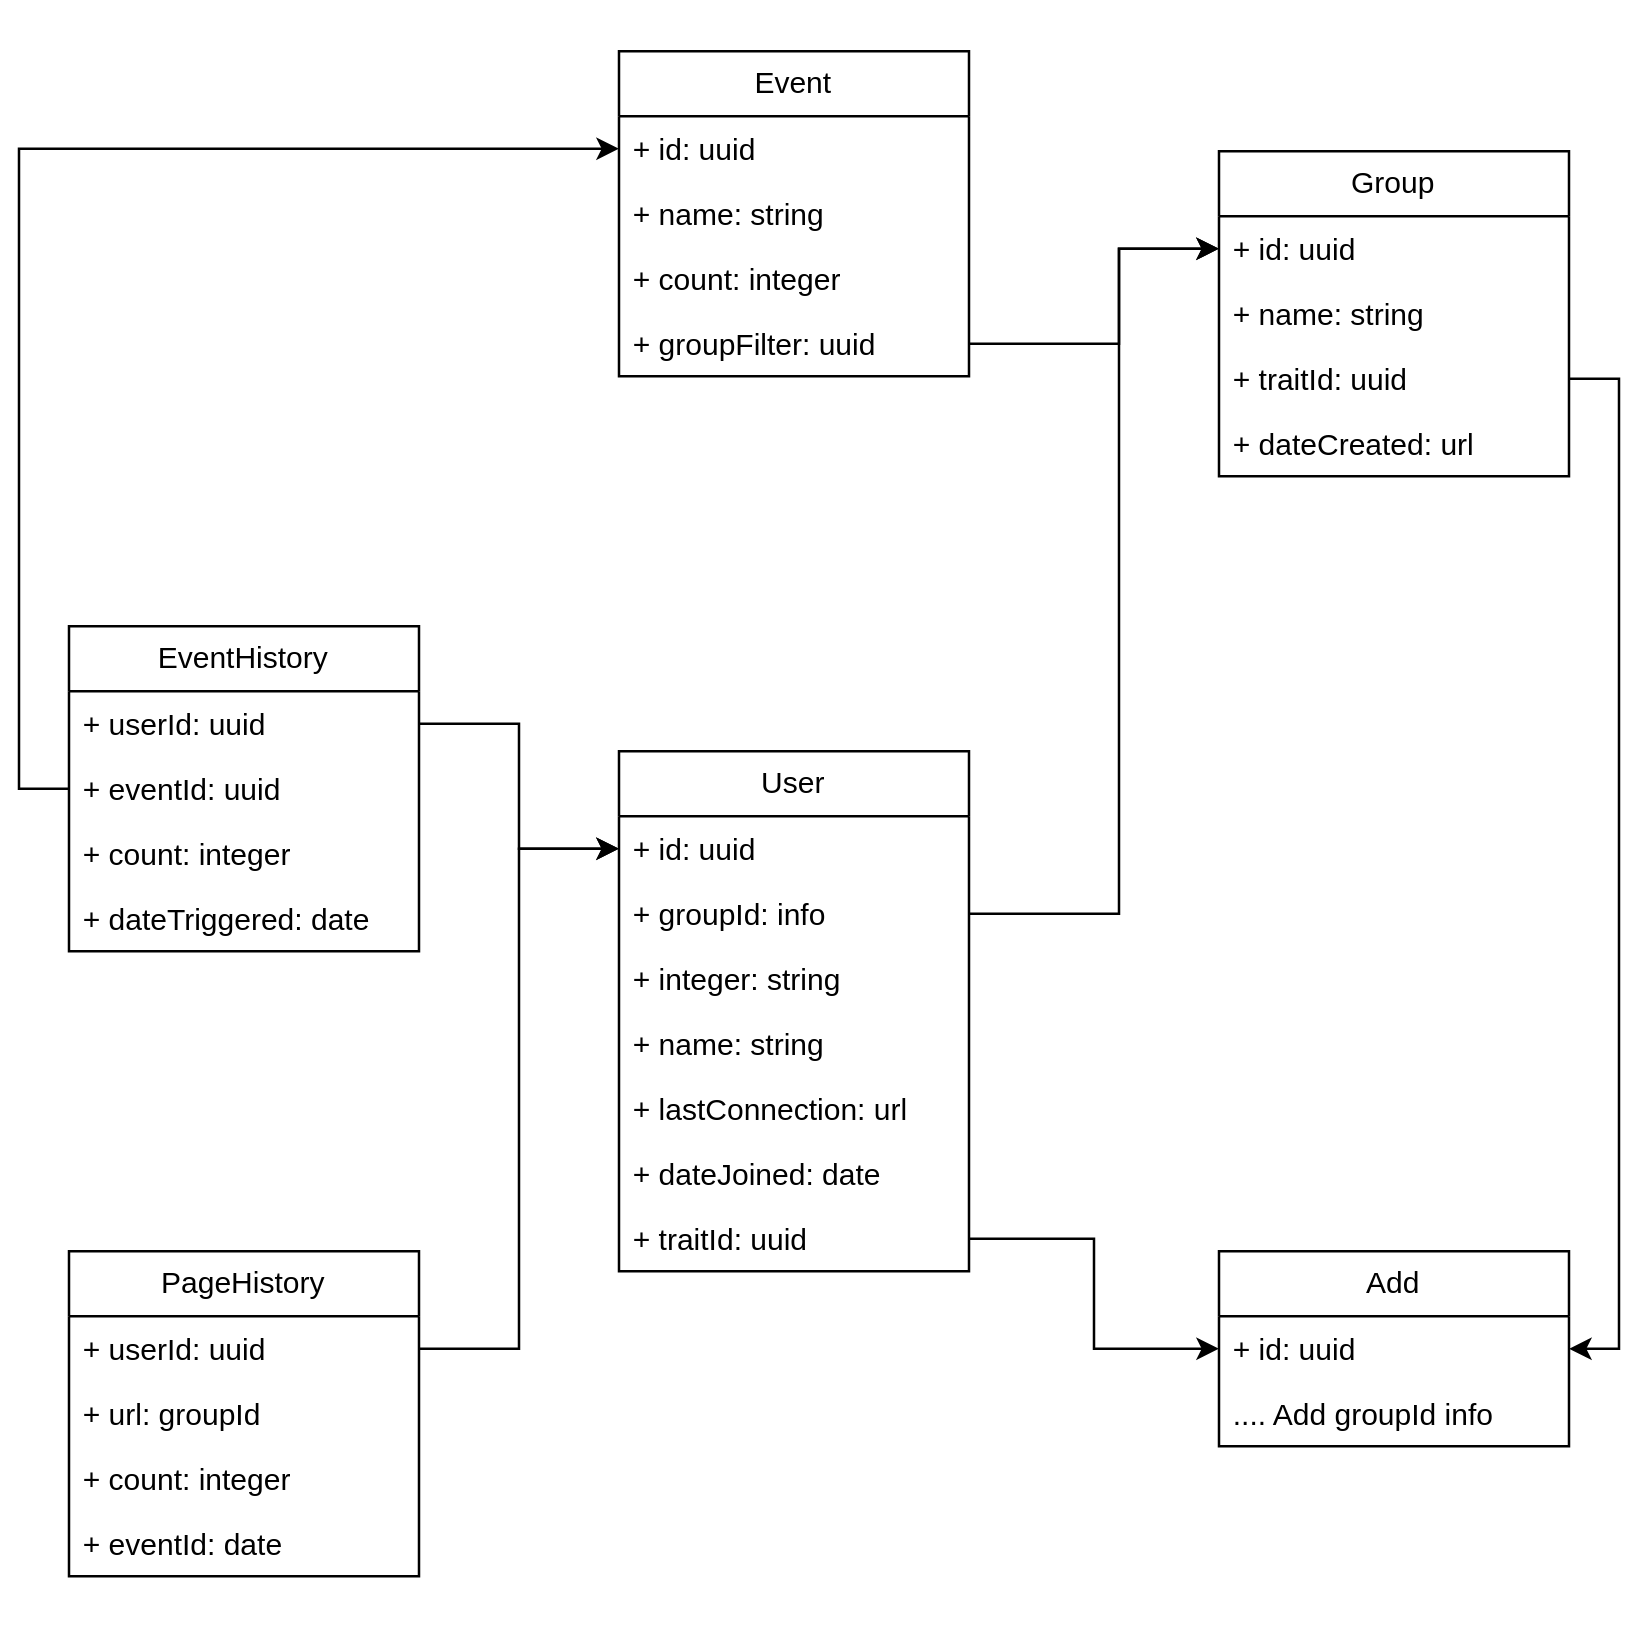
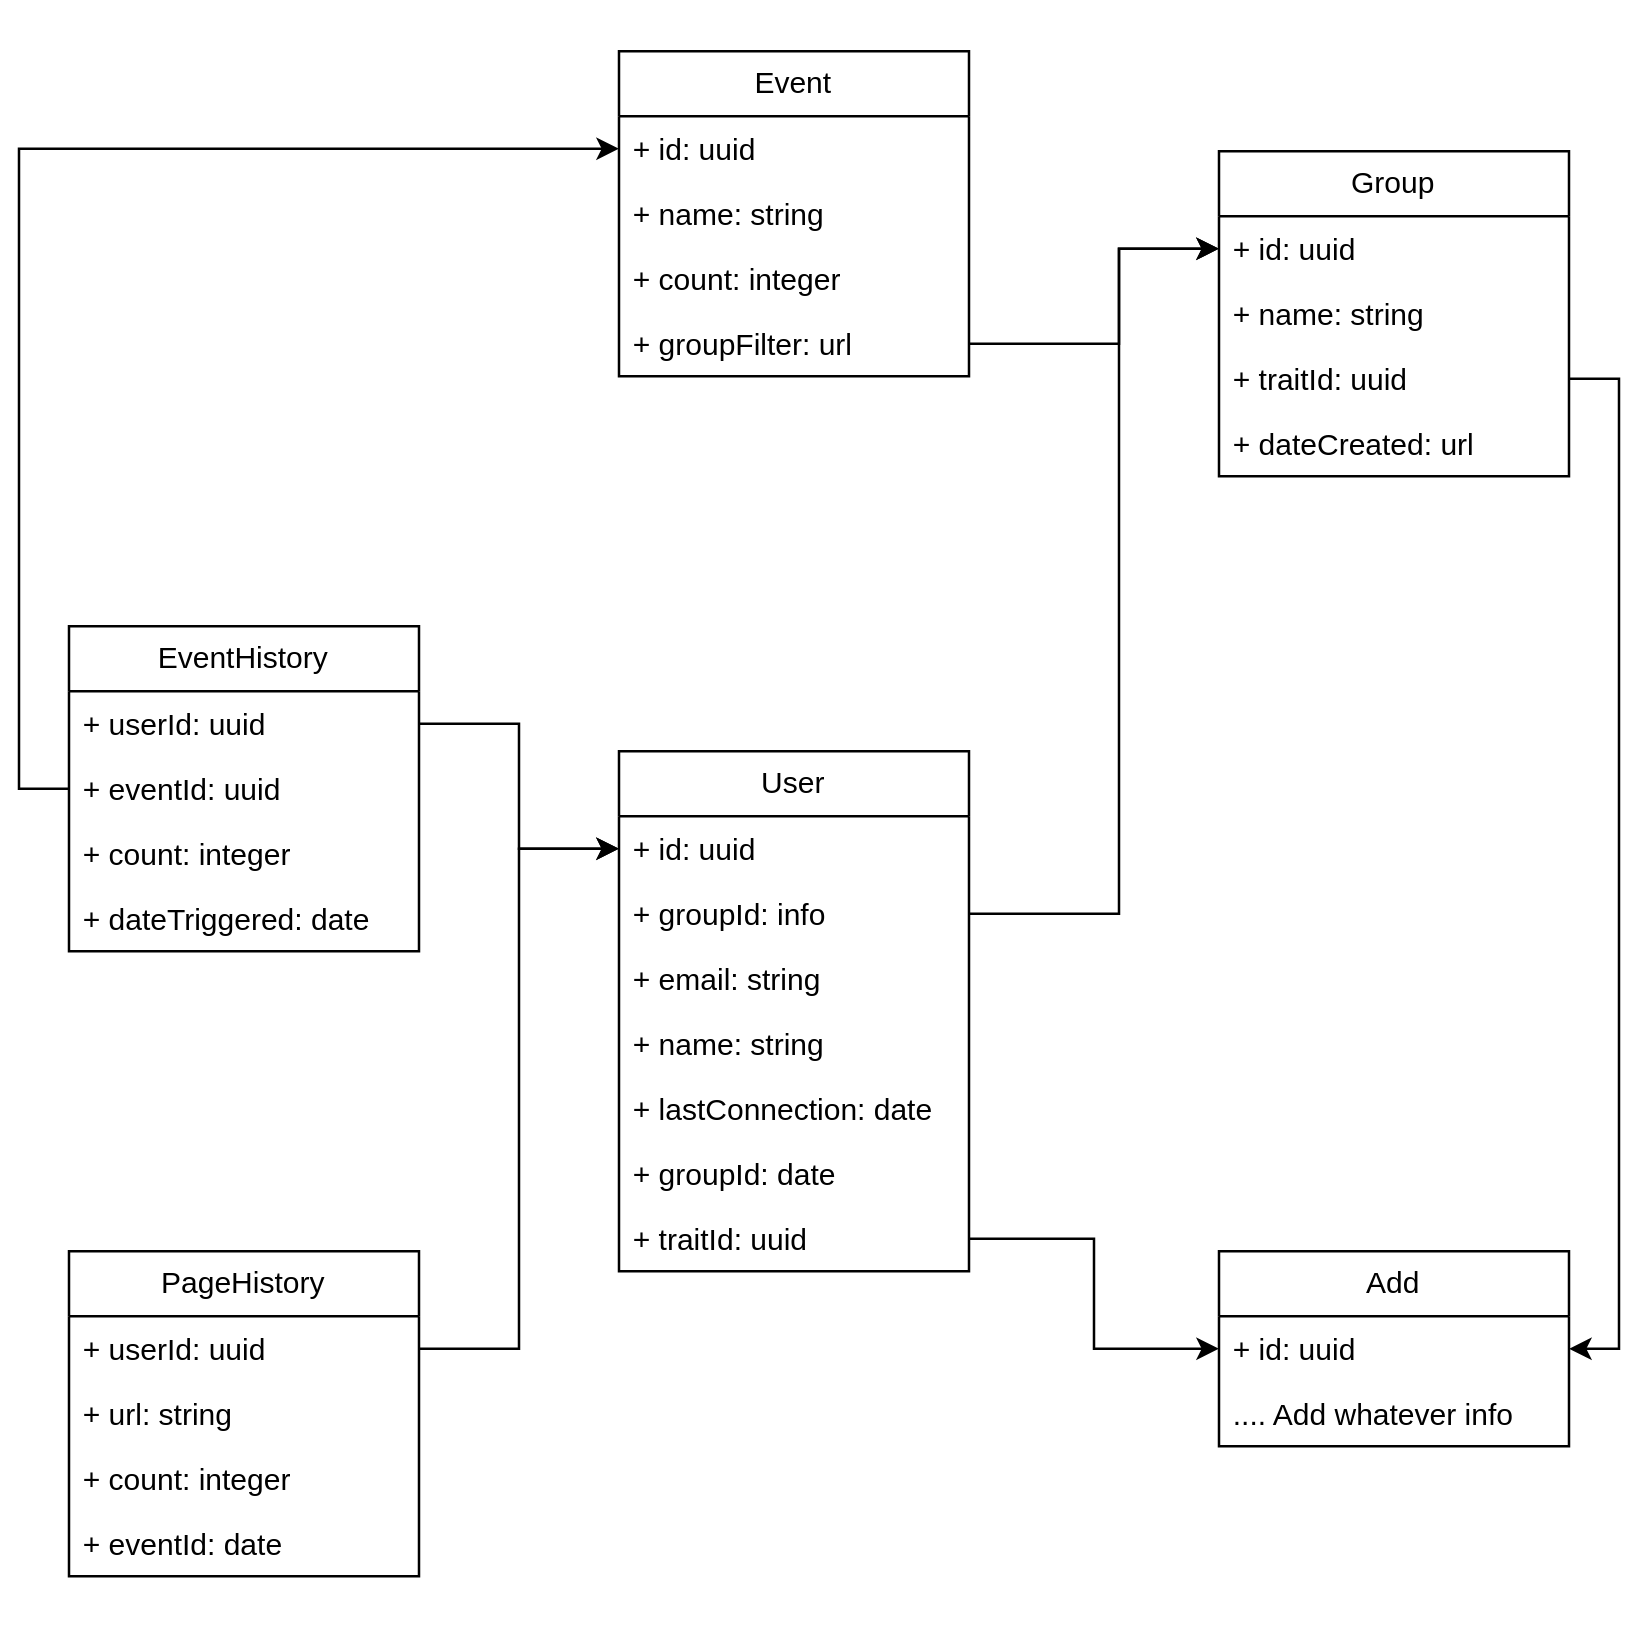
  <mxCell id="0" />
  <mxCell id="1" parent="0" />
  <mxCell id="2" value="User" style="swimlane;fontStyle=0;childLayout=stackLayout;horizontal=1;startSize=26;fillColor=none;horizontalStack=0;resizeParent=1;resizeParentMax=0;resizeLast=0;collapsible=1;marginBottom=0;whiteSpace=wrap;html=1;" vertex="1" parent="1"><mxGeometry x="240" y="300" width="140" height="208" as="geometry"><mxRectangle x="320" y="200" width="70" height="30" as="alternateBounds" /></mxGeometry></mxCell>
  <mxCell id="3" value="+ id: uuid" style="text;strokeColor=none;fillColor=none;align=left;verticalAlign=top;spacingLeft=4;spacingRight=4;overflow=hidden;rotatable=0;points=[[0,0.5],[1,0.5]];portConstraint=eastwest;whiteSpace=wrap;html=1;" vertex="1" parent="2"><mxGeometry y="26" width="140" height="26" as="geometry" /></mxCell>
  <mxCell id="4" value="+ groupId: info" style="text;strokeColor=none;fillColor=none;align=left;verticalAlign=top;spacingLeft=4;spacingRight=4;overflow=hidden;rotatable=0;points=[[0,0.5],[1,0.5]];portConstraint=eastwest;whiteSpace=wrap;html=1;" vertex="1" parent="2"><mxGeometry y="52" width="140" height="26" as="geometry" /></mxCell>
- <mxCell id="5" value="+ integer: string" style="text;strokeColor=none;fillColor=none;align=left;verticalAlign=top;spacingLeft=4;spacingRight=4;overflow=hidden;rotatable=0;points=[[0,0.5],[1,0.5]];portConstraint=eastwest;whiteSpace=wrap;html=1;" vertex="1" parent="2"><mxGeometry y="78" width="140" height="26" as="geometry" /></mxCell>
+ <mxCell id="5" value="+ email: string" style="text;strokeColor=none;fillColor=none;align=left;verticalAlign=top;spacingLeft=4;spacingRight=4;overflow=hidden;rotatable=0;points=[[0,0.5],[1,0.5]];portConstraint=eastwest;whiteSpace=wrap;html=1;" vertex="1" parent="2"><mxGeometry y="78" width="140" height="26" as="geometry" /></mxCell>
  <mxCell id="6" value="+ name: string" style="text;strokeColor=none;fillColor=none;align=left;verticalAlign=top;spacingLeft=4;spacingRight=4;overflow=hidden;rotatable=0;points=[[0,0.5],[1,0.5]];portConstraint=eastwest;whiteSpace=wrap;html=1;" vertex="1" parent="2"><mxGeometry y="104" width="140" height="26" as="geometry" /></mxCell>
- <mxCell id="7" value="+ lastConnection: url" style="text;strokeColor=none;fillColor=none;align=left;verticalAlign=top;spacingLeft=4;spacingRight=4;overflow=hidden;rotatable=0;points=[[0,0.5],[1,0.5]];portConstraint=eastwest;whiteSpace=wrap;html=1;" vertex="1" parent="2"><mxGeometry y="130" width="140" height="26" as="geometry" /></mxCell>
- <mxCell id="8" value="+ dateJoined: date" style="text;strokeColor=none;fillColor=none;align=left;verticalAlign=top;spacingLeft=4;spacingRight=4;overflow=hidden;rotatable=0;points=[[0,0.5],[1,0.5]];portConstraint=eastwest;whiteSpace=wrap;html=1;" vertex="1" parent="2"><mxGeometry y="156" width="140" height="26" as="geometry" /></mxCell>
+ <mxCell id="7" value="+ lastConnection: date" style="text;strokeColor=none;fillColor=none;align=left;verticalAlign=top;spacingLeft=4;spacingRight=4;overflow=hidden;rotatable=0;points=[[0,0.5],[1,0.5]];portConstraint=eastwest;whiteSpace=wrap;html=1;" vertex="1" parent="2"><mxGeometry y="130" width="140" height="26" as="geometry" /></mxCell>
+ <mxCell id="8" value="+ groupId: date" style="text;strokeColor=none;fillColor=none;align=left;verticalAlign=top;spacingLeft=4;spacingRight=4;overflow=hidden;rotatable=0;points=[[0,0.5],[1,0.5]];portConstraint=eastwest;whiteSpace=wrap;html=1;" vertex="1" parent="2"><mxGeometry y="156" width="140" height="26" as="geometry" /></mxCell>
  <mxCell id="9" value="+ traitId: uuid" style="text;strokeColor=none;fillColor=none;align=left;verticalAlign=top;spacingLeft=4;spacingRight=4;overflow=hidden;rotatable=0;points=[[0,0.5],[1,0.5]];portConstraint=eastwest;whiteSpace=wrap;html=1;" vertex="1" parent="2"><mxGeometry y="182" width="140" height="26" as="geometry" /></mxCell>
  <mxCell id="10" value="Add" style="swimlane;fontStyle=0;childLayout=stackLayout;horizontal=1;startSize=26;fillColor=none;horizontalStack=0;resizeParent=1;resizeParentMax=0;resizeLast=0;collapsible=1;marginBottom=0;whiteSpace=wrap;html=1;" vertex="1" parent="1"><mxGeometry x="480" y="500" width="140" height="78" as="geometry"><mxRectangle x="320" y="200" width="70" height="30" as="alternateBounds" /></mxGeometry></mxCell>
  <mxCell id="11" value="+ id: uuid" style="text;strokeColor=none;fillColor=none;align=left;verticalAlign=top;spacingLeft=4;spacingRight=4;overflow=hidden;rotatable=0;points=[[0,0.5],[1,0.5]];portConstraint=eastwest;whiteSpace=wrap;html=1;" vertex="1" parent="10"><mxGeometry y="26" width="140" height="26" as="geometry" /></mxCell>
- <mxCell id="12" value=".... Add groupId info" style="text;strokeColor=none;fillColor=none;align=left;verticalAlign=top;spacingLeft=4;spacingRight=4;overflow=hidden;rotatable=0;points=[[0,0.5],[1,0.5]];portConstraint=eastwest;whiteSpace=wrap;html=1;" vertex="1" parent="10"><mxGeometry y="52" width="140" height="26" as="geometry" /></mxCell>
+ <mxCell id="12" value=".... Add whatever info" style="text;strokeColor=none;fillColor=none;align=left;verticalAlign=top;spacingLeft=4;spacingRight=4;overflow=hidden;rotatable=0;points=[[0,0.5],[1,0.5]];portConstraint=eastwest;whiteSpace=wrap;html=1;" vertex="1" parent="10"><mxGeometry y="52" width="140" height="26" as="geometry" /></mxCell>
  <mxCell id="13" value="PageHistory" style="swimlane;fontStyle=0;childLayout=stackLayout;horizontal=1;startSize=26;fillColor=none;horizontalStack=0;resizeParent=1;resizeParentMax=0;resizeLast=0;collapsible=1;marginBottom=0;whiteSpace=wrap;html=1;" vertex="1" parent="1"><mxGeometry x="20" y="500" width="140" height="130" as="geometry"><mxRectangle x="320" y="200" width="70" height="30" as="alternateBounds" /></mxGeometry></mxCell>
  <mxCell id="14" value="+ userId: uuid" style="text;strokeColor=none;fillColor=none;align=left;verticalAlign=top;spacingLeft=4;spacingRight=4;overflow=hidden;rotatable=0;points=[[0,0.5],[1,0.5]];portConstraint=eastwest;whiteSpace=wrap;html=1;" vertex="1" parent="13"><mxGeometry y="26" width="140" height="26" as="geometry" /></mxCell>
- <mxCell id="15" value="+ url: groupId" style="text;strokeColor=none;fillColor=none;align=left;verticalAlign=top;spacingLeft=4;spacingRight=4;overflow=hidden;rotatable=0;points=[[0,0.5],[1,0.5]];portConstraint=eastwest;whiteSpace=wrap;html=1;" vertex="1" parent="13"><mxGeometry y="52" width="140" height="26" as="geometry" /></mxCell>
+ <mxCell id="15" value="+ url: string" style="text;strokeColor=none;fillColor=none;align=left;verticalAlign=top;spacingLeft=4;spacingRight=4;overflow=hidden;rotatable=0;points=[[0,0.5],[1,0.5]];portConstraint=eastwest;whiteSpace=wrap;html=1;" vertex="1" parent="13"><mxGeometry y="52" width="140" height="26" as="geometry" /></mxCell>
  <mxCell id="16" value="+ count: integer" style="text;strokeColor=none;fillColor=none;align=left;verticalAlign=top;spacingLeft=4;spacingRight=4;overflow=hidden;rotatable=0;points=[[0,0.5],[1,0.5]];portConstraint=eastwest;whiteSpace=wrap;html=1;" vertex="1" parent="13"><mxGeometry y="78" width="140" height="26" as="geometry" /></mxCell>
  <mxCell id="17" value="+ eventId: date" style="text;strokeColor=none;fillColor=none;align=left;verticalAlign=top;spacingLeft=4;spacingRight=4;overflow=hidden;rotatable=0;points=[[0,0.5],[1,0.5]];portConstraint=eastwest;whiteSpace=wrap;html=1;" vertex="1" parent="13"><mxGeometry y="104" width="140" height="26" as="geometry" /></mxCell>
  <mxCell id="18" style="edgeStyle=orthogonalEdgeStyle;rounded=0;orthogonalLoop=1;jettySize=auto;html=1;exitX=1;exitY=0.5;exitDx=0;exitDy=0;entryX=0;entryY=0.5;entryDx=0;entryDy=0;" edge="1" parent="1" source="14" target="3"><mxGeometry relative="1" as="geometry" /></mxCell>
  <mxCell id="19" value="Event" style="swimlane;fontStyle=0;childLayout=stackLayout;horizontal=1;startSize=26;fillColor=none;horizontalStack=0;resizeParent=1;resizeParentMax=0;resizeLast=0;collapsible=1;marginBottom=0;whiteSpace=wrap;html=1;" vertex="1" parent="1"><mxGeometry x="240" y="20" width="140" height="130" as="geometry"><mxRectangle x="320" y="200" width="70" height="30" as="alternateBounds" /></mxGeometry></mxCell>
  <mxCell id="20" value="+ id: uuid" style="text;strokeColor=none;fillColor=none;align=left;verticalAlign=top;spacingLeft=4;spacingRight=4;overflow=hidden;rotatable=0;points=[[0,0.5],[1,0.5]];portConstraint=eastwest;whiteSpace=wrap;html=1;" vertex="1" parent="19"><mxGeometry y="26" width="140" height="26" as="geometry" /></mxCell>
  <mxCell id="21" value="+ name: string" style="text;strokeColor=none;fillColor=none;align=left;verticalAlign=top;spacingLeft=4;spacingRight=4;overflow=hidden;rotatable=0;points=[[0,0.5],[1,0.5]];portConstraint=eastwest;whiteSpace=wrap;html=1;" vertex="1" parent="19"><mxGeometry y="52" width="140" height="26" as="geometry" /></mxCell>
  <mxCell id="22" value="+ count: integer" style="text;strokeColor=none;fillColor=none;align=left;verticalAlign=top;spacingLeft=4;spacingRight=4;overflow=hidden;rotatable=0;points=[[0,0.5],[1,0.5]];portConstraint=eastwest;whiteSpace=wrap;html=1;" vertex="1" parent="19"><mxGeometry y="78" width="140" height="26" as="geometry" /></mxCell>
- <mxCell id="23" value="+ groupFilter: uuid" style="text;strokeColor=none;fillColor=none;align=left;verticalAlign=top;spacingLeft=4;spacingRight=4;overflow=hidden;rotatable=0;points=[[0,0.5],[1,0.5]];portConstraint=eastwest;whiteSpace=wrap;html=1;" vertex="1" parent="19"><mxGeometry y="104" width="140" height="26" as="geometry" /></mxCell>
+ <mxCell id="23" value="+ groupFilter: url" style="text;strokeColor=none;fillColor=none;align=left;verticalAlign=top;spacingLeft=4;spacingRight=4;overflow=hidden;rotatable=0;points=[[0,0.5],[1,0.5]];portConstraint=eastwest;whiteSpace=wrap;html=1;" vertex="1" parent="19"><mxGeometry y="104" width="140" height="26" as="geometry" /></mxCell>
  <mxCell id="24" value="EventHistory" style="swimlane;fontStyle=0;childLayout=stackLayout;horizontal=1;startSize=26;fillColor=none;horizontalStack=0;resizeParent=1;resizeParentMax=0;resizeLast=0;collapsible=1;marginBottom=0;whiteSpace=wrap;html=1;" vertex="1" parent="1"><mxGeometry x="20" y="250" width="140" height="130" as="geometry"><mxRectangle x="320" y="200" width="70" height="30" as="alternateBounds" /></mxGeometry></mxCell>
  <mxCell id="25" value="+ userId: uuid" style="text;strokeColor=none;fillColor=none;align=left;verticalAlign=top;spacingLeft=4;spacingRight=4;overflow=hidden;rotatable=0;points=[[0,0.5],[1,0.5]];portConstraint=eastwest;whiteSpace=wrap;html=1;" vertex="1" parent="24"><mxGeometry y="26" width="140" height="26" as="geometry" /></mxCell>
  <mxCell id="26" value="+ eventId: uuid" style="text;strokeColor=none;fillColor=none;align=left;verticalAlign=top;spacingLeft=4;spacingRight=4;overflow=hidden;rotatable=0;points=[[0,0.5],[1,0.5]];portConstraint=eastwest;whiteSpace=wrap;html=1;" vertex="1" parent="24"><mxGeometry y="52" width="140" height="26" as="geometry" /></mxCell>
  <mxCell id="27" value="+ count: integer" style="text;strokeColor=none;fillColor=none;align=left;verticalAlign=top;spacingLeft=4;spacingRight=4;overflow=hidden;rotatable=0;points=[[0,0.5],[1,0.5]];portConstraint=eastwest;whiteSpace=wrap;html=1;" vertex="1" parent="24"><mxGeometry y="78" width="140" height="26" as="geometry" /></mxCell>
  <mxCell id="28" value="+ dateTriggered: date" style="text;strokeColor=none;fillColor=none;align=left;verticalAlign=top;spacingLeft=4;spacingRight=4;overflow=hidden;rotatable=0;points=[[0,0.5],[1,0.5]];portConstraint=eastwest;whiteSpace=wrap;html=1;" vertex="1" parent="24"><mxGeometry y="104" width="140" height="26" as="geometry" /></mxCell>
  <mxCell id="29" style="edgeStyle=orthogonalEdgeStyle;rounded=0;orthogonalLoop=1;jettySize=auto;html=1;exitX=1;exitY=0.5;exitDx=0;exitDy=0;" edge="1" parent="1" source="25" target="3"><mxGeometry relative="1" as="geometry" /></mxCell>
  <mxCell id="30" style="edgeStyle=orthogonalEdgeStyle;rounded=0;orthogonalLoop=1;jettySize=auto;html=1;exitX=0;exitY=0.5;exitDx=0;exitDy=0;entryX=0;entryY=0.5;entryDx=0;entryDy=0;" edge="1" parent="1" source="26" target="20"><mxGeometry relative="1" as="geometry" /></mxCell>
  <mxCell id="31" value="Group" style="swimlane;fontStyle=0;childLayout=stackLayout;horizontal=1;startSize=26;fillColor=none;horizontalStack=0;resizeParent=1;resizeParentMax=0;resizeLast=0;collapsible=1;marginBottom=0;whiteSpace=wrap;html=1;" vertex="1" parent="1"><mxGeometry x="480" y="60" width="140" height="130" as="geometry"><mxRectangle x="320" y="200" width="70" height="30" as="alternateBounds" /></mxGeometry></mxCell>
  <mxCell id="32" value="+ id: uuid" style="text;strokeColor=none;fillColor=none;align=left;verticalAlign=top;spacingLeft=4;spacingRight=4;overflow=hidden;rotatable=0;points=[[0,0.5],[1,0.5]];portConstraint=eastwest;whiteSpace=wrap;html=1;" vertex="1" parent="31"><mxGeometry y="26" width="140" height="26" as="geometry" /></mxCell>
  <mxCell id="33" value="+ name: string" style="text;strokeColor=none;fillColor=none;align=left;verticalAlign=top;spacingLeft=4;spacingRight=4;overflow=hidden;rotatable=0;points=[[0,0.5],[1,0.5]];portConstraint=eastwest;whiteSpace=wrap;html=1;" vertex="1" parent="31"><mxGeometry y="52" width="140" height="26" as="geometry" /></mxCell>
  <mxCell id="34" value="+ traitId: uuid" style="text;strokeColor=none;fillColor=none;align=left;verticalAlign=top;spacingLeft=4;spacingRight=4;overflow=hidden;rotatable=0;points=[[0,0.5],[1,0.5]];portConstraint=eastwest;whiteSpace=wrap;html=1;" vertex="1" parent="31"><mxGeometry y="78" width="140" height="26" as="geometry" /></mxCell>
  <mxCell id="35" value="+ dateCreated: url" style="text;strokeColor=none;fillColor=none;align=left;verticalAlign=top;spacingLeft=4;spacingRight=4;overflow=hidden;rotatable=0;points=[[0,0.5],[1,0.5]];portConstraint=eastwest;whiteSpace=wrap;html=1;" vertex="1" parent="31"><mxGeometry y="104" width="140" height="26" as="geometry" /></mxCell>
  <mxCell id="36" style="edgeStyle=orthogonalEdgeStyle;rounded=0;orthogonalLoop=1;jettySize=auto;html=1;exitX=1;exitY=0.5;exitDx=0;exitDy=0;" edge="1" parent="1" source="9" target="11"><mxGeometry relative="1" as="geometry" /></mxCell>
  <mxCell id="37" style="edgeStyle=orthogonalEdgeStyle;rounded=0;orthogonalLoop=1;jettySize=auto;html=1;exitX=1;exitY=0.5;exitDx=0;exitDy=0;" edge="1" parent="1" source="34" target="11"><mxGeometry relative="1" as="geometry" /></mxCell>
  <mxCell id="38" style="edgeStyle=orthogonalEdgeStyle;rounded=0;orthogonalLoop=1;jettySize=auto;html=1;exitX=1;exitY=0.5;exitDx=0;exitDy=0;" edge="1" parent="1" source="23" target="32"><mxGeometry relative="1" as="geometry"><Array as="points"><mxPoint x="440" y="137" /><mxPoint x="440" y="99" /></Array></mxGeometry></mxCell>
  <mxCell id="39" style="edgeStyle=orthogonalEdgeStyle;rounded=0;orthogonalLoop=1;jettySize=auto;html=1;exitX=1;exitY=0.5;exitDx=0;exitDy=0;" edge="1" parent="1" source="4" target="32"><mxGeometry relative="1" as="geometry"><Array as="points"><mxPoint x="440" y="365" /><mxPoint x="440" y="99" /></Array></mxGeometry></mxCell>
